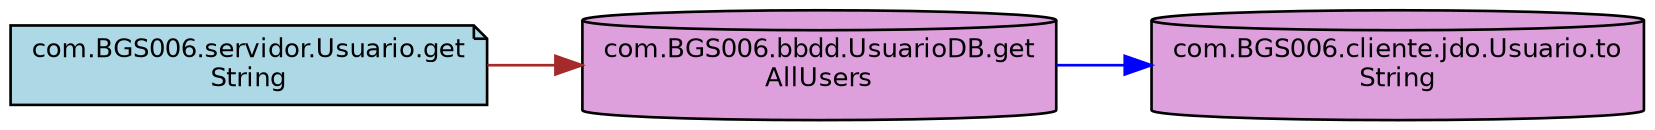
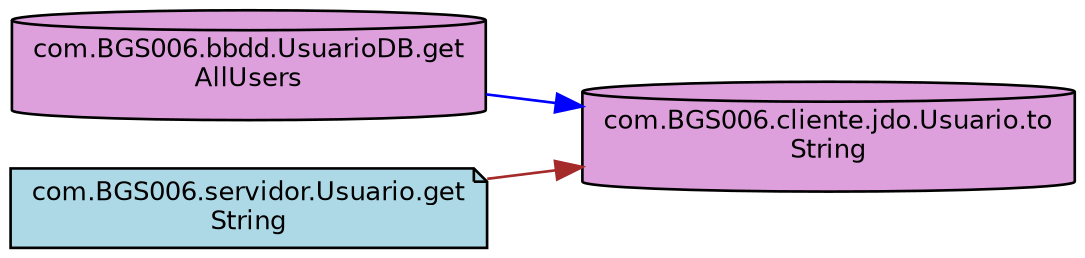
  digraph {
    rankdir=RL
    node [color=black fillcolor=plum fontname=Helvetica fontsize=10 shape=cylinder style=filled]
    edge [dir=back fontname=Helvetica fontsize=10 labelfontname=Helvetica labelfontsize=10 style=solid]
    n1 [fontcolor=black height=0.2 label="com.BGS006.cliente.jdo.Usuario.to\lString" width=0.4]
    n2 [height=0.2 label="com.BGS006.bbdd.UsuarioDB.get\lAllUsers" width=0.4]
    n3 [fillcolor=lightblue height=0.2 label="com.BGS006.servidor.Usuario.get\lString" shape=note width=0.4]
    n1 -> n2 [color=blue]
-   n2 -> n3 [color=brown]
+   n1 -> n3 [color=brown]
  }
